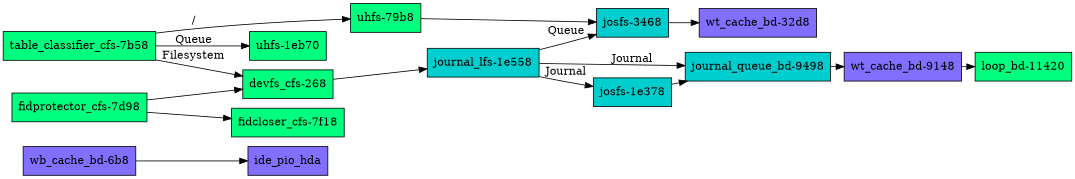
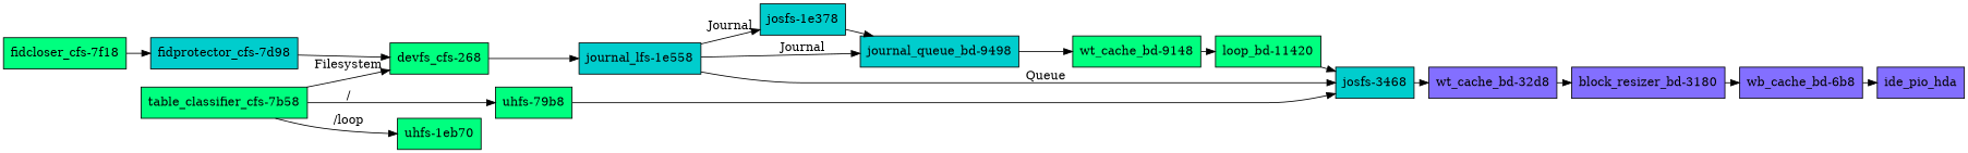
  digraph {
    nodesep=0.15
    rankdir=LR
    ranksep=0.15
    node [color=black fillcolor=springgreen shape=record style=filled]
    n1 [fillcolor=slateblue1 label=ide_pio_hda]
    n2 [fillcolor=slateblue1 label="wb_cache_bd-6b8"]
+   n3 [fillcolor=slateblue1 label="block_resizer_bd-3180"]
    n4 [fillcolor=slateblue1 label="wt_cache_bd-32d8"]
    n5 [label="loop_bd-11420"]
    n6 [fillcolor=cyan3 label="josfs-3468"]
-   n7 [fillcolor=slateblue1 label="wt_cache_bd-9148"]
+   n7 [label="wt_cache_bd-9148"]
    n8 [fillcolor=cyan3 label="journal_queue_bd-9498"]
    n9 [fillcolor=cyan3 label="josfs-1e378"]
    n10 [fillcolor=cyan3 label="journal_lfs-1e558"]
    n11 [label="devfs_cfs-268"]
    n12 [label="uhfs-79b8"]
    n13 [label="table_classifier_cfs-7b58"]
    n14 [label="uhfs-1eb70"]
-   n15 [label="fidprotector_cfs-7d98"]
+   n15 [fillcolor=cyan3 label="fidprotector_cfs-7d98"]
    n16 [label="fidcloser_cfs-7f18"]
    n2 -> n1
+   n3 -> n2
+   n4 -> n3
+   n5 -> n6
    n6 -> n4
    n7 -> n5
    n8 -> n7
    n9 -> n8
    n10 -> n6 [label=Queue]
    n10 -> n8 [label=Journal]
    n10 -> n9 [label=Journal]
    n11 -> n10
    n12 -> n6
    n13 -> n11 [label=Filesystem]
    n13 -> n12 [label="/"]
-   n13 -> n14 [label=Queue]
+   n13 -> n14 [label="/loop"]
    n15 -> n11
-   n15 -> n16
+   n16 -> n15
  }
